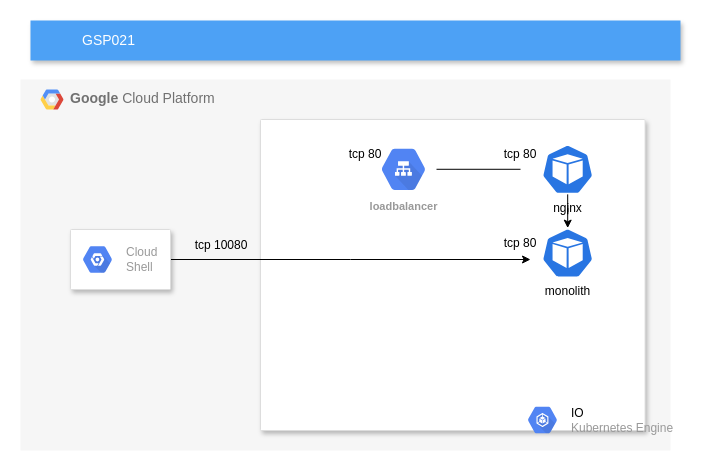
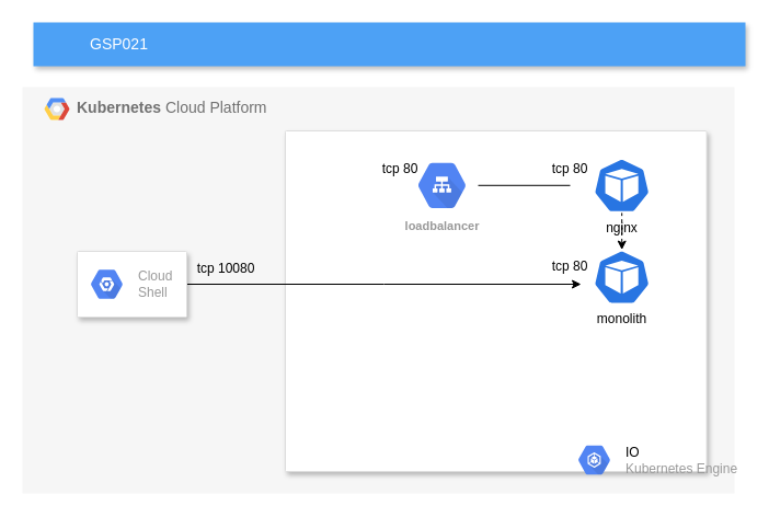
  <mxCell id="0" />
  <mxCell id="1" parent="0" />
- <mxCell id="2" value="&lt;b&gt;Google &lt;/b&gt;Cloud Platform" style="fillColor=#F6F6F6;strokeColor=none;shadow=0;gradientColor=none;fontSize=14;align=left;spacing=10;fontColor=#717171;9E9E9E;verticalAlign=top;spacingTop=-4;fontStyle=0;spacingLeft=40;html=1;" parent="1" vertex="1"><mxGeometry x="20" y="79" width="650" height="371" as="geometry" /></mxCell>
+ <mxCell id="2" value="&lt;b&gt;Kubernetes &lt;/b&gt;Cloud Platform" style="fillColor=#F6F6F6;strokeColor=none;shadow=0;gradientColor=none;fontSize=14;align=left;spacing=10;fontColor=#717171;9E9E9E;verticalAlign=top;spacingTop=-4;fontStyle=0;spacingLeft=40;html=1;" parent="1" vertex="1"><mxGeometry x="20" y="79" width="650" height="371" as="geometry" /></mxCell>
  <mxCell id="3" value="" style="shape=mxgraph.gcp2.google_cloud_platform;fillColor=#F6F6F6;strokeColor=none;shadow=0;gradientColor=none;" parent="2" vertex="1"><mxGeometry width="23" height="20" relative="1" as="geometry"><mxPoint x="20" y="10" as="offset" /></mxGeometry></mxCell>
  <mxCell id="4" value="" style="strokeColor=#dddddd;shadow=1;strokeWidth=1;rounded=1;absoluteArcSize=1;arcSize=2;verticalAlign=middle;labelPosition=center;verticalLabelPosition=middle;align=center;" parent="2" vertex="1"><mxGeometry x="240" y="40" width="384.58" height="311" as="geometry" /></mxCell>
- <mxCell id="5" value="" style="edgeStyle=orthogonalEdgeStyle;rounded=0;orthogonalLoop=1;jettySize=auto;html=1;" parent="4" source="6" target="10" edge="1"><mxGeometry relative="1" as="geometry" /></mxCell>
+ <mxCell id="5" value="" style="edgeStyle=orthogonalEdgeStyle;rounded=0;orthogonalLoop=1;jettySize=auto;html=1;dashed=1;" parent="4" source="6" target="10" edge="1"><mxGeometry relative="1" as="geometry" /></mxCell>
  <mxCell id="6" value="nginx" style="sketch=0;html=1;dashed=0;whitespace=wrap;fillColor=#2875E2;strokeColor=#ffffff;points=[[0.005,0.63,0],[0.1,0.2,0],[0.9,0.2,0],[0.5,0,0],[0.995,0.63,0],[0.72,0.99,0],[0.5,1,0],[0.28,0.99,0]];shape=mxgraph.kubernetes.icon;prIcon=pod;labelPosition=center;verticalLabelPosition=bottom;align=center;verticalAlign=top;" parent="4" vertex="1"><mxGeometry x="259.997" y="24.909" width="94.26" height="49.76" as="geometry" /></mxCell>
  <mxCell id="7" style="edgeStyle=orthogonalEdgeStyle;rounded=0;orthogonalLoop=1;jettySize=auto;html=1;endArrow=none;" parent="4" source="8" target="6" edge="1"><mxGeometry relative="1" as="geometry" /></mxCell>
  <mxCell id="8" value="loadbalancer" style="sketch=0;html=1;fillColor=#5184F3;strokeColor=none;verticalAlign=top;labelPosition=center;verticalLabelPosition=bottom;align=center;spacingTop=-6;fontSize=11;fontStyle=1;fontColor=#999999;shape=mxgraph.gcp2.hexIcon;prIcon=cloud_load_balancing" parent="4" vertex="1"><mxGeometry x="109.999" y="19.467" width="65.999" height="60.645" as="geometry" /></mxCell>
  <mxCell id="9" value="tcp 80" style="text;html=1;strokeColor=none;fillColor=none;align=center;verticalAlign=middle;whiteSpace=wrap;rounded=0;" parent="4" vertex="1"><mxGeometry x="74.999" y="19.467" width="59.999" height="31.1" as="geometry" /></mxCell>
  <mxCell id="10" value="monolith" style="sketch=0;html=1;dashed=0;whitespace=wrap;fillColor=#2875E2;strokeColor=#ffffff;points=[[0.005,0.63,0],[0.1,0.2,0],[0.9,0.2,0],[0.5,0,0],[0.995,0.63,0],[0.72,0.99,0],[0.5,1,0],[0.28,0.99,0]];shape=mxgraph.kubernetes.icon;prIcon=pod;labelPosition=center;verticalLabelPosition=bottom;align=center;verticalAlign=top;" parent="4" vertex="1"><mxGeometry x="259.997" y="108.62" width="94.26" height="49.76" as="geometry" /></mxCell>
  <mxCell id="11" value="tcp 80" style="text;html=1;strokeColor=none;fillColor=none;align=center;verticalAlign=middle;whiteSpace=wrap;rounded=0;" vertex="1" parent="4"><mxGeometry x="229.999" y="108.617" width="59.999" height="31.1" as="geometry" /></mxCell>
  <mxCell id="12" value="tcp 80" style="text;html=1;strokeColor=none;fillColor=none;align=center;verticalAlign=middle;whiteSpace=wrap;rounded=0;" vertex="1" parent="4"><mxGeometry x="229.999" y="19.467" width="59.999" height="31.1" as="geometry" /></mxCell>
  <mxCell id="13" style="edgeStyle=orthogonalEdgeStyle;rounded=0;orthogonalLoop=1;jettySize=auto;html=1;exitX=1;exitY=0.5;exitDx=0;exitDy=0;" edge="1" parent="2" source="14"><mxGeometry relative="1" as="geometry"><mxPoint x="510" y="180" as="targetPoint" /></mxGeometry></mxCell>
  <mxCell id="14" value="" style="strokeColor=#dddddd;shadow=1;strokeWidth=1;rounded=1;absoluteArcSize=1;arcSize=2;" vertex="1" parent="2"><mxGeometry x="50" y="150" width="100" height="60" as="geometry" /></mxCell>
  <mxCell id="15" value="Cloud&#10;Shell" style="sketch=0;dashed=0;connectable=0;html=1;fillColor=#5184F3;strokeColor=none;shape=mxgraph.gcp2.hexIcon;prIcon=placeholder;part=1;labelPosition=right;verticalLabelPosition=middle;align=left;verticalAlign=middle;spacingLeft=5;fontColor=#999999;fontSize=12;" vertex="1" parent="14"><mxGeometry y="0.5" width="44" height="39" relative="1" as="geometry"><mxPoint x="5" y="-19.5" as="offset" /></mxGeometry></mxCell>
  <mxCell id="16" value="GSP021" style="fillColor=#4DA1F5;strokeColor=none;shadow=1;gradientColor=none;fontSize=14;align=left;spacingLeft=50;fontColor=#ffffff;html=1;" parent="1" vertex="1"><mxGeometry x="30" y="20" width="650" height="40" as="geometry" /></mxCell>
  <mxCell id="17" value="&lt;font color=&quot;#000000&quot;&gt;IO&lt;/font&gt;&lt;br&gt;Kubernetes Engine" style="sketch=0;dashed=0;connectable=0;html=1;fillColor=#5184F3;strokeColor=none;shape=mxgraph.gcp2.hexIcon;prIcon=container_engine;part=1;labelPosition=right;verticalLabelPosition=middle;align=left;verticalAlign=middle;spacingLeft=5;fontColor=#999999;fontSize=12;" parent="1" vertex="1"><mxGeometry y="0.5" width="44" height="39" relative="1" as="geometry"><mxPoint x="520" y="400" as="offset" /></mxGeometry></mxCell>
- <mxCell id="18" value="tcp 10080" style="text;html=1;strokeColor=none;fillColor=none;align=center;verticalAlign=middle;whiteSpace=wrap;rounded=0;" vertex="1" parent="1"><mxGeometry x="190.999" y="228.997" width="59.999" height="31.1" as="geometry" /></mxCell>
+ <mxCell id="18" value="tcp 10080" style="text;html=1;strokeColor=none;fillColor=none;align=center;verticalAlign=middle;whiteSpace=wrap;rounded=0;" vertex="1" parent="1"><mxGeometry x="175.999" y="228.997" width="59.999" height="31.1" as="geometry" /></mxCell>
